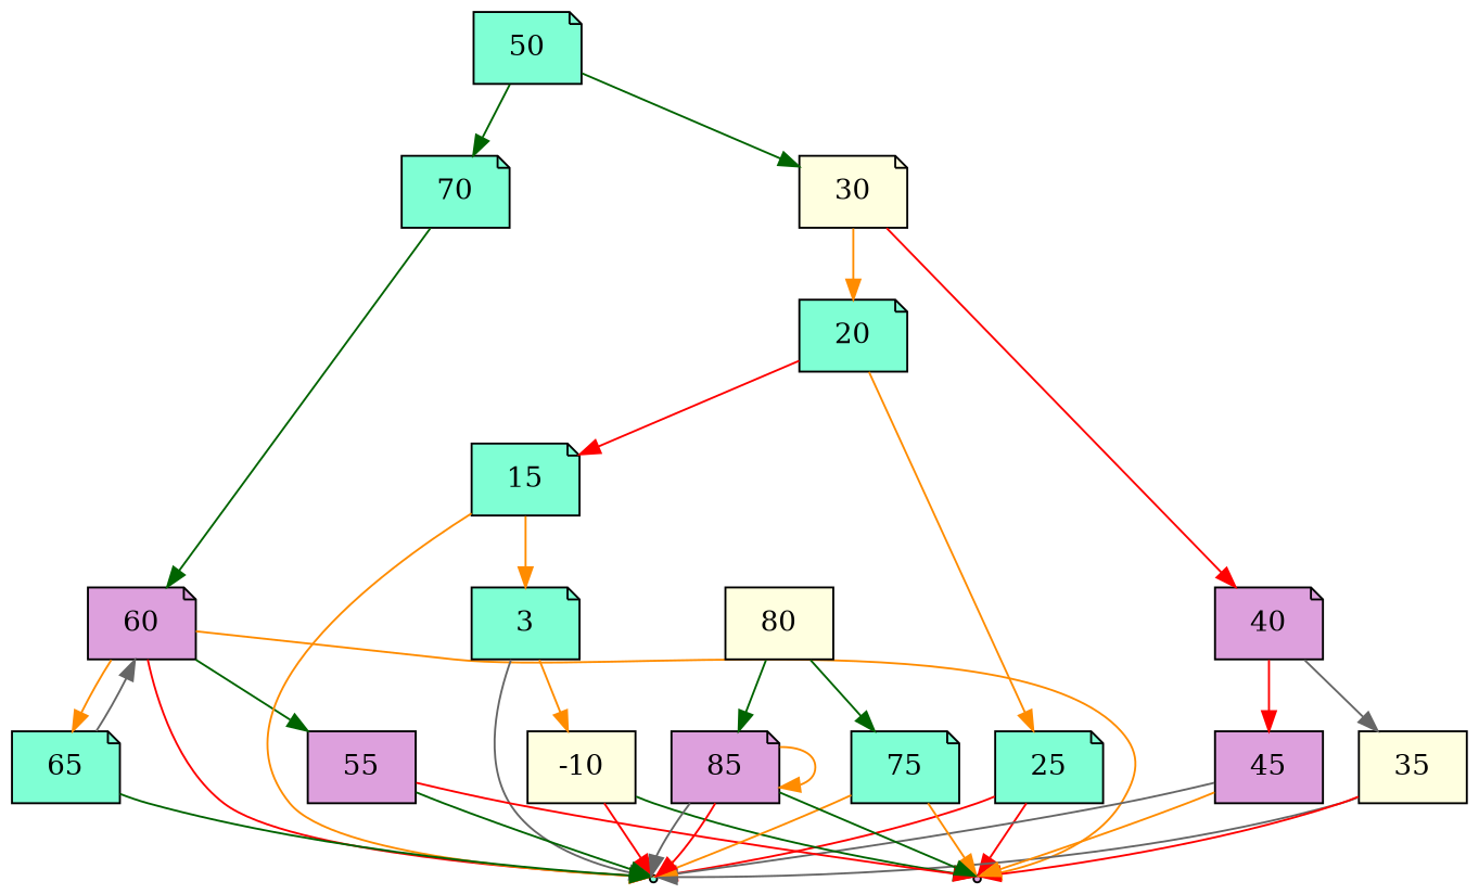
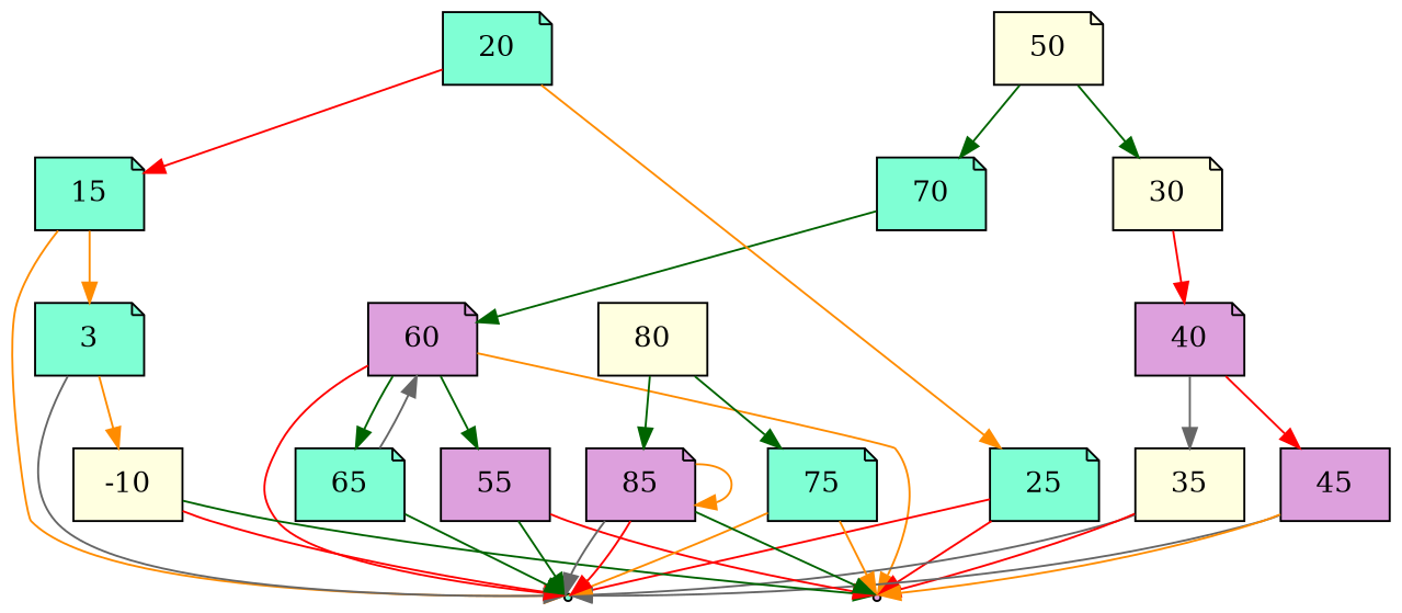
  digraph {
    node [fillcolor=aquamarine shape=note style=filled]
    edge [color=darkgreen]
-   50
+   50 [fillcolor=lightyellow]
    30 [fillcolor=lightyellow]
    70
    20
    40 [fillcolor=plum]
    60 [fillcolor=plum]
    15
    25
    35 [fillcolor=lightyellow shape=box]
    45 [fillcolor=plum shape=box]
    n11 [label=3]
    nil0 [shape=point]
    nil1 [fillcolor=plum shape=point]
    -10 [fillcolor=lightyellow shape=box]
    55 [fillcolor=plum shape=box]
    65
    80 [fillcolor=lightyellow shape=box]
    75
    85 [fillcolor=plum]
    50 -> 30
    50 -> 70
-   30 -> 20 [color=darkorange]
    30 -> 40 [color=red]
    70 -> 60
    20 -> 15 [color=red]
    20 -> 25 [color=darkorange]
    40 -> 35 [color=gray40]
    40 -> 45 [color=red]
    60 -> nil0 [color=red]
    60 -> nil1 [color=darkorange]
    60 -> 55
-   60 -> 65 [color=darkorange]
+   60 -> 65
    15 -> n11 [color=darkorange]
    15 -> nil0 [color=darkorange]
    25 -> nil0 [color=red]
    25 -> nil1 [color=red]
    35 -> nil0 [color=gray40]
    35 -> nil1 [color=red]
    45 -> nil0 [color=gray40]
    45 -> nil1 [color=darkorange]
    n11 -> nil0 [color=gray40]
    n11 -> -10 [color=darkorange]
    -10 -> nil0 [color=red]
    -10 -> nil1
    55 -> nil0
    55 -> nil1 [color=red]
    65 -> 60 [color=gray40]
    65 -> nil0
    80 -> 75
    80 -> 85
    75 -> nil0 [color=darkorange]
    75 -> nil1 [color=darkorange]
    85 -> nil0 [color=gray40]
    85 -> nil0 [color=red]
    85 -> nil1
    85 -> 85 [color=darkorange]
  }
